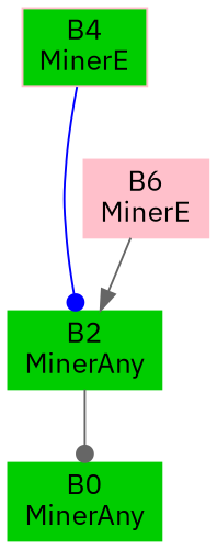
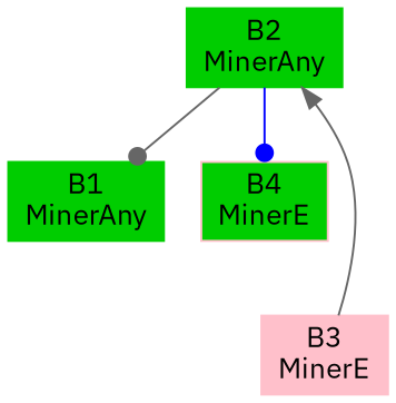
  digraph {
    fontname="IBM Plex Sans"
    rankdir=TB
    node [color=green3 fontname="IBM Plex Sans" shape=box style=filled]
    edge [arrowhead=dot color=gray40 fontname="IBM Plex Sans"]
-   n1 [label="B0\nMinerAny"]
+   n1 [label="B1\nMinerAny"]
    n2 [label="B2\nMinerAny"]
-   n3 [color=pink label="B6\nMinerE"]
+   n3 [color=pink label="B3\nMinerE"]
    n4 [color=pink fillcolor=green3 label="B4\nMinerE"]
    n2 -> n1
    n3 -> n2 [arrowhead=normal]
-   n4 -> n2 [color=blue]
+   n2 -> n4 [color=blue]
    n4 -> n3 [style=invis arrowhead="" color=""]
  }
